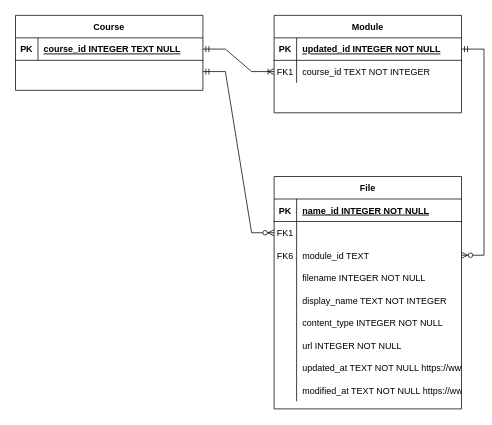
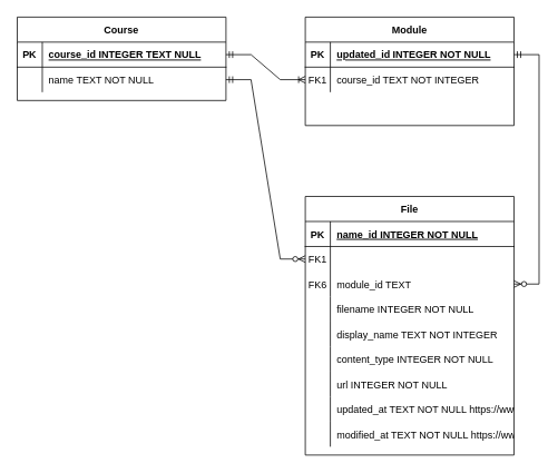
  <mxCell id="0" />
  <mxCell id="1" parent="0" />
  <mxCell id="2" value="Module" style="shape=table;startSize=30;container=1;collapsible=1;childLayout=tableLayout;fixedRows=1;rowLines=0;fontStyle=1;align=center;resizeLast=1;" vertex="1" parent="1"><mxGeometry x="365" y="20" width="250" height="130" as="geometry" /></mxCell>
  <mxCell id="3" value="" style="shape=partialRectangle;collapsible=0;dropTarget=0;pointerEvents=0;fillColor=none;top=0;left=0;bottom=1;right=0;points=[[0,0.5],[1,0.5]];portConstraint=eastwest;verticalAlign=middle;" vertex="1" parent="2"><mxGeometry y="30" width="250" height="30" as="geometry" /></mxCell>
  <mxCell id="4" value="PK" style="shape=partialRectangle;connectable=0;fillColor=none;top=0;left=0;bottom=0;right=0;fontStyle=1;overflow=hidden;verticalAlign=middle;" vertex="1" parent="3"><mxGeometry width="30" height="30" as="geometry"><mxRectangle width="30" height="30" as="alternateBounds" /></mxGeometry></mxCell>
  <mxCell id="5" value="updated_id INTEGER NOT NULL" style="shape=partialRectangle;connectable=0;fillColor=none;top=0;left=0;bottom=0;right=0;align=left;spacingLeft=6;fontStyle=5;overflow=hidden;" vertex="1" parent="3"><mxGeometry x="30" width="220" height="30" as="geometry"><mxRectangle width="220" height="30" as="alternateBounds" /></mxGeometry></mxCell>
  <mxCell id="6" value="" style="shape=partialRectangle;collapsible=0;dropTarget=0;pointerEvents=0;fillColor=none;top=0;left=0;bottom=0;right=0;points=[[0,0.5],[1,0.5]];portConstraint=eastwest;verticalAlign=middle;" vertex="1" parent="2"><mxGeometry y="60" width="250" height="30" as="geometry" /></mxCell>
  <mxCell id="7" value="FK1" style="shape=partialRectangle;connectable=0;fillColor=none;top=0;left=0;bottom=0;right=0;editable=1;overflow=hidden;verticalAlign=middle;" vertex="1" parent="6"><mxGeometry width="30" height="30" as="geometry"><mxRectangle width="30" height="30" as="alternateBounds" /></mxGeometry></mxCell>
  <mxCell id="8" value="course_id TEXT NOT INTEGER" style="shape=partialRectangle;connectable=0;fillColor=none;top=0;left=0;bottom=0;right=0;align=left;spacingLeft=6;overflow=hidden;" vertex="1" parent="6"><mxGeometry x="30" width="220" height="30" as="geometry"><mxRectangle width="220" height="30" as="alternateBounds" /></mxGeometry></mxCell>
  <mxCell id="9" value="" style="shape=partialRectangle;collapsible=0;dropTarget=0;pointerEvents=0;fillColor=none;top=0;left=0;bottom=0;right=0;points=[[0,0.5],[1,0.5]];portConstraint=eastwest;verticalAlign=middle;" vertex="1" parent="2"><mxGeometry y="90" width="250" height="30" as="geometry" /></mxCell>
  <mxCell id="10" value="" style="shape=partialRectangle;connectable=0;fillColor=none;top=0;left=0;bottom=0;right=0;editable=1;overflow=hidden;verticalAlign=middle;" vertex="1" parent="9"><mxGeometry width="30" height="30" as="geometry"><mxRectangle width="30" height="30" as="alternateBounds" /></mxGeometry></mxCell>
  <mxCell id="11" value="Course" style="shape=table;startSize=30;container=1;collapsible=1;childLayout=tableLayout;fixedRows=1;rowLines=0;fontStyle=1;align=center;resizeLast=1;" vertex="1" parent="1"><mxGeometry x="20" y="20" width="250" height="100" as="geometry" /></mxCell>
  <mxCell id="12" value="" style="shape=partialRectangle;collapsible=0;dropTarget=0;pointerEvents=0;fillColor=none;top=0;left=0;bottom=1;right=0;points=[[0,0.5],[1,0.5]];portConstraint=eastwest;verticalAlign=middle;" vertex="1" parent="11"><mxGeometry y="30" width="250" height="30" as="geometry" /></mxCell>
  <mxCell id="13" value="PK" style="shape=partialRectangle;connectable=0;fillColor=none;top=0;left=0;bottom=0;right=0;fontStyle=1;overflow=hidden;verticalAlign=middle;" vertex="1" parent="12"><mxGeometry width="30" height="30" as="geometry"><mxRectangle width="30" height="30" as="alternateBounds" /></mxGeometry></mxCell>
  <mxCell id="14" value="course_id INTEGER TEXT NULL" style="shape=partialRectangle;connectable=0;fillColor=none;top=0;left=0;bottom=0;right=0;align=left;spacingLeft=6;fontStyle=5;overflow=hidden;" vertex="1" parent="12"><mxGeometry x="30" width="220" height="30" as="geometry"><mxRectangle width="220" height="30" as="alternateBounds" /></mxGeometry></mxCell>
  <mxCell id="15" value="" style="shape=partialRectangle;collapsible=0;dropTarget=0;pointerEvents=0;fillColor=none;top=0;left=0;bottom=0;right=0;points=[[0,0.5],[1,0.5]];portConstraint=eastwest;verticalAlign=middle;" vertex="1" parent="11"><mxGeometry y="60" width="250" height="30" as="geometry" /></mxCell>
  <mxCell id="16" value="" style="shape=partialRectangle;connectable=0;fillColor=none;top=0;left=0;bottom=0;right=0;editable=1;overflow=hidden;verticalAlign=middle;" vertex="1" parent="15"><mxGeometry width="30" height="30" as="geometry"><mxRectangle width="30" height="30" as="alternateBounds" /></mxGeometry></mxCell>
+ <mxCell id="17" value="name TEXT NOT NULL" style="shape=partialRectangle;connectable=0;fillColor=none;top=0;left=0;bottom=0;right=0;align=left;spacingLeft=6;overflow=hidden;" vertex="1" parent="15"><mxGeometry x="30" width="220" height="30" as="geometry"><mxRectangle width="220" height="30" as="alternateBounds" /></mxGeometry></mxCell>
  <mxCell id="18" value="File" style="shape=table;startSize=30;container=1;collapsible=1;childLayout=tableLayout;fixedRows=1;rowLines=0;fontStyle=1;align=center;resizeLast=1;" vertex="1" parent="1"><mxGeometry x="365" y="235" width="250" height="310" as="geometry" /></mxCell>
  <mxCell id="19" value="" style="shape=partialRectangle;collapsible=0;dropTarget=0;pointerEvents=0;fillColor=none;top=0;left=0;bottom=1;right=0;points=[[0,0.5],[1,0.5]];portConstraint=eastwest;verticalAlign=middle;" vertex="1" parent="18"><mxGeometry y="30" width="250" height="30" as="geometry" /></mxCell>
  <mxCell id="20" value="PK" style="shape=partialRectangle;connectable=0;fillColor=none;top=0;left=0;bottom=0;right=0;fontStyle=1;overflow=hidden;verticalAlign=middle;" vertex="1" parent="19"><mxGeometry width="30" height="30" as="geometry"><mxRectangle width="30" height="30" as="alternateBounds" /></mxGeometry></mxCell>
  <mxCell id="21" value="name_id INTEGER NOT NULL" style="shape=partialRectangle;connectable=0;fillColor=none;top=0;left=0;bottom=0;right=0;align=left;spacingLeft=6;fontStyle=5;overflow=hidden;" vertex="1" parent="19"><mxGeometry x="30" width="220" height="30" as="geometry"><mxRectangle width="220" height="30" as="alternateBounds" /></mxGeometry></mxCell>
  <mxCell id="22" value="" style="shape=partialRectangle;collapsible=0;dropTarget=0;pointerEvents=0;fillColor=none;top=0;left=0;bottom=0;right=0;points=[[0,0.5],[1,0.5]];portConstraint=eastwest;verticalAlign=middle;" vertex="1" parent="18"><mxGeometry y="60" width="250" height="30" as="geometry" /></mxCell>
  <mxCell id="23" value="FK1" style="shape=partialRectangle;connectable=0;fillColor=none;top=0;left=0;bottom=0;right=0;editable=1;overflow=hidden;verticalAlign=middle;" vertex="1" parent="22"><mxGeometry width="30" height="30" as="geometry"><mxRectangle width="30" height="30" as="alternateBounds" /></mxGeometry></mxCell>
  <mxCell id="24" value="" style="shape=partialRectangle;collapsible=0;dropTarget=0;pointerEvents=0;fillColor=none;top=0;left=0;bottom=0;right=0;points=[[0,0.5],[1,0.5]];portConstraint=eastwest;verticalAlign=middle;" vertex="1" parent="18"><mxGeometry y="90" width="250" height="30" as="geometry" /></mxCell>
  <mxCell id="25" value="FK6" style="shape=partialRectangle;connectable=0;fillColor=none;top=0;left=0;bottom=0;right=0;editable=1;overflow=hidden;verticalAlign=middle;" vertex="1" parent="24"><mxGeometry width="30" height="30" as="geometry"><mxRectangle width="30" height="30" as="alternateBounds" /></mxGeometry></mxCell>
  <mxCell id="26" value="module_id TEXT" style="shape=partialRectangle;connectable=0;fillColor=none;top=0;left=0;bottom=0;right=0;align=left;spacingLeft=6;overflow=hidden;" vertex="1" parent="24"><mxGeometry x="30" width="220" height="30" as="geometry"><mxRectangle width="220" height="30" as="alternateBounds" /></mxGeometry></mxCell>
  <mxCell id="27" value="" style="shape=partialRectangle;collapsible=0;dropTarget=0;pointerEvents=0;fillColor=none;top=0;left=0;bottom=0;right=0;points=[[0,0.5],[1,0.5]];portConstraint=eastwest;verticalAlign=middle;" vertex="1" parent="18"><mxGeometry y="120" width="250" height="30" as="geometry" /></mxCell>
  <mxCell id="28" value="" style="shape=partialRectangle;connectable=0;fillColor=none;top=0;left=0;bottom=0;right=0;editable=1;overflow=hidden;verticalAlign=middle;" vertex="1" parent="27"><mxGeometry width="30" height="30" as="geometry"><mxRectangle width="30" height="30" as="alternateBounds" /></mxGeometry></mxCell>
  <mxCell id="29" value="filename INTEGER NOT NULL" style="shape=partialRectangle;connectable=0;fillColor=none;top=0;left=0;bottom=0;right=0;align=left;spacingLeft=6;overflow=hidden;" vertex="1" parent="27"><mxGeometry x="30" width="220" height="30" as="geometry"><mxRectangle width="220" height="30" as="alternateBounds" /></mxGeometry></mxCell>
  <mxCell id="30" style="shape=partialRectangle;collapsible=0;dropTarget=0;pointerEvents=0;fillColor=none;top=0;left=0;bottom=0;right=0;points=[[0,0.5],[1,0.5]];portConstraint=eastwest;verticalAlign=middle;" vertex="1" parent="18"><mxGeometry y="150" width="250" height="30" as="geometry" /></mxCell>
  <mxCell id="31" style="shape=partialRectangle;connectable=0;fillColor=none;top=0;left=0;bottom=0;right=0;editable=1;overflow=hidden;verticalAlign=middle;" vertex="1" parent="30"><mxGeometry width="30" height="30" as="geometry"><mxRectangle width="30" height="30" as="alternateBounds" /></mxGeometry></mxCell>
  <mxCell id="32" value="display_name TEXT NOT INTEGER" style="shape=partialRectangle;connectable=0;fillColor=none;top=0;left=0;bottom=0;right=0;align=left;spacingLeft=6;overflow=hidden;" vertex="1" parent="30"><mxGeometry x="30" width="220" height="30" as="geometry"><mxRectangle width="220" height="30" as="alternateBounds" /></mxGeometry></mxCell>
  <mxCell id="33" style="shape=partialRectangle;collapsible=0;dropTarget=0;pointerEvents=0;fillColor=none;top=0;left=0;bottom=0;right=0;points=[[0,0.5],[1,0.5]];portConstraint=eastwest;verticalAlign=middle;" vertex="1" parent="18"><mxGeometry y="180" width="250" height="30" as="geometry" /></mxCell>
  <mxCell id="34" style="shape=partialRectangle;connectable=0;fillColor=none;top=0;left=0;bottom=0;right=0;editable=1;overflow=hidden;verticalAlign=middle;" vertex="1" parent="33"><mxGeometry width="30" height="30" as="geometry"><mxRectangle width="30" height="30" as="alternateBounds" /></mxGeometry></mxCell>
  <mxCell id="35" value="content_type INTEGER NOT NULL" style="shape=partialRectangle;connectable=0;fillColor=none;top=0;left=0;bottom=0;right=0;align=left;spacingLeft=6;overflow=hidden;" vertex="1" parent="33"><mxGeometry x="30" width="220" height="30" as="geometry"><mxRectangle width="220" height="30" as="alternateBounds" /></mxGeometry></mxCell>
  <mxCell id="36" style="shape=partialRectangle;collapsible=0;dropTarget=0;pointerEvents=0;fillColor=none;top=0;left=0;bottom=0;right=0;points=[[0,0.5],[1,0.5]];portConstraint=eastwest;verticalAlign=middle;" vertex="1" parent="18"><mxGeometry y="210" width="250" height="30" as="geometry" /></mxCell>
  <mxCell id="37" style="shape=partialRectangle;connectable=0;fillColor=none;top=0;left=0;bottom=0;right=0;editable=1;overflow=hidden;verticalAlign=middle;" vertex="1" parent="36"><mxGeometry width="30" height="30" as="geometry"><mxRectangle width="30" height="30" as="alternateBounds" /></mxGeometry></mxCell>
  <mxCell id="38" value="url INTEGER NOT NULL" style="shape=partialRectangle;connectable=0;fillColor=none;top=0;left=0;bottom=0;right=0;align=left;spacingLeft=6;overflow=hidden;" vertex="1" parent="36"><mxGeometry x="30" width="220" height="30" as="geometry"><mxRectangle width="220" height="30" as="alternateBounds" /></mxGeometry></mxCell>
  <mxCell id="39" style="shape=partialRectangle;collapsible=0;dropTarget=0;pointerEvents=0;fillColor=none;top=0;left=0;bottom=0;right=0;points=[[0,0.5],[1,0.5]];portConstraint=eastwest;verticalAlign=middle;" vertex="1" parent="18"><mxGeometry y="240" width="250" height="30" as="geometry" /></mxCell>
  <mxCell id="40" style="shape=partialRectangle;connectable=0;fillColor=none;top=0;left=0;bottom=0;right=0;editable=1;overflow=hidden;verticalAlign=middle;" vertex="1" parent="39"><mxGeometry width="30" height="30" as="geometry"><mxRectangle width="30" height="30" as="alternateBounds" /></mxGeometry></mxCell>
  <mxCell id="41" value="updated_at TEXT NOT NULL https://www.sqlite.org/datatype3.html#date_and_time_datatype" style="shape=partialRectangle;connectable=0;fillColor=none;top=0;left=0;bottom=0;right=0;align=left;spacingLeft=6;overflow=hidden;" vertex="1" parent="39"><mxGeometry x="30" width="220" height="30" as="geometry"><mxRectangle width="220" height="30" as="alternateBounds" /></mxGeometry></mxCell>
  <mxCell id="42" style="shape=partialRectangle;collapsible=0;dropTarget=0;pointerEvents=0;fillColor=none;top=0;left=0;bottom=0;right=0;points=[[0,0.5],[1,0.5]];portConstraint=eastwest;verticalAlign=middle;" vertex="1" parent="18"><mxGeometry y="270" width="250" height="30" as="geometry" /></mxCell>
  <mxCell id="43" style="shape=partialRectangle;connectable=0;fillColor=none;top=0;left=0;bottom=0;right=0;editable=1;overflow=hidden;verticalAlign=middle;" vertex="1" parent="42"><mxGeometry width="30" height="30" as="geometry"><mxRectangle width="30" height="30" as="alternateBounds" /></mxGeometry></mxCell>
  <mxCell id="44" value="modified_at TEXT NOT NULL https://www.sqlite.org/datatype3.html#date_and_time_datatype" style="shape=partialRectangle;connectable=0;fillColor=none;top=0;left=0;bottom=0;right=0;align=left;spacingLeft=6;overflow=hidden;" vertex="1" parent="42"><mxGeometry x="30" width="220" height="30" as="geometry"><mxRectangle width="220" height="30" as="alternateBounds" /></mxGeometry></mxCell>
  <mxCell id="45" value="" style="edgeStyle=entityRelationEdgeStyle;fontSize=12;html=1;endArrow=ERoneToMany;startArrow=ERmandOne;rounded=0;entryX=0;entryY=0.5;entryDx=0;entryDy=0;exitX=1;exitY=0.5;exitDx=0;exitDy=0;" edge="1" parent="1" source="12" target="6"><mxGeometry width="100" height="100" relative="1" as="geometry"><mxPoint x="230" y="245" as="sourcePoint" /><mxPoint x="330" y="145" as="targetPoint" /></mxGeometry></mxCell>
  <mxCell id="46" value="" style="edgeStyle=entityRelationEdgeStyle;fontSize=12;html=1;endArrow=ERzeroToMany;startArrow=ERmandOne;rounded=0;exitX=1;exitY=0.5;exitDx=0;exitDy=0;entryX=0;entryY=0.5;entryDx=0;entryDy=0;" edge="1" parent="1" source="15" target="22"><mxGeometry width="100" height="100" relative="1" as="geometry"><mxPoint x="280" y="105" as="sourcePoint" /><mxPoint x="260" y="335" as="targetPoint" /></mxGeometry></mxCell>
  <mxCell id="47" value="" style="edgeStyle=entityRelationEdgeStyle;fontSize=12;html=1;endArrow=ERzeroToMany;startArrow=ERmandOne;rounded=0;entryX=1;entryY=0.5;entryDx=0;entryDy=0;exitX=1;exitY=0.5;exitDx=0;exitDy=0;" edge="1" parent="1" source="3" target="24"><mxGeometry width="100" height="100" relative="1" as="geometry"><mxPoint x="880" y="405" as="sourcePoint" /><mxPoint x="720" y="420" as="targetPoint" /></mxGeometry></mxCell>
